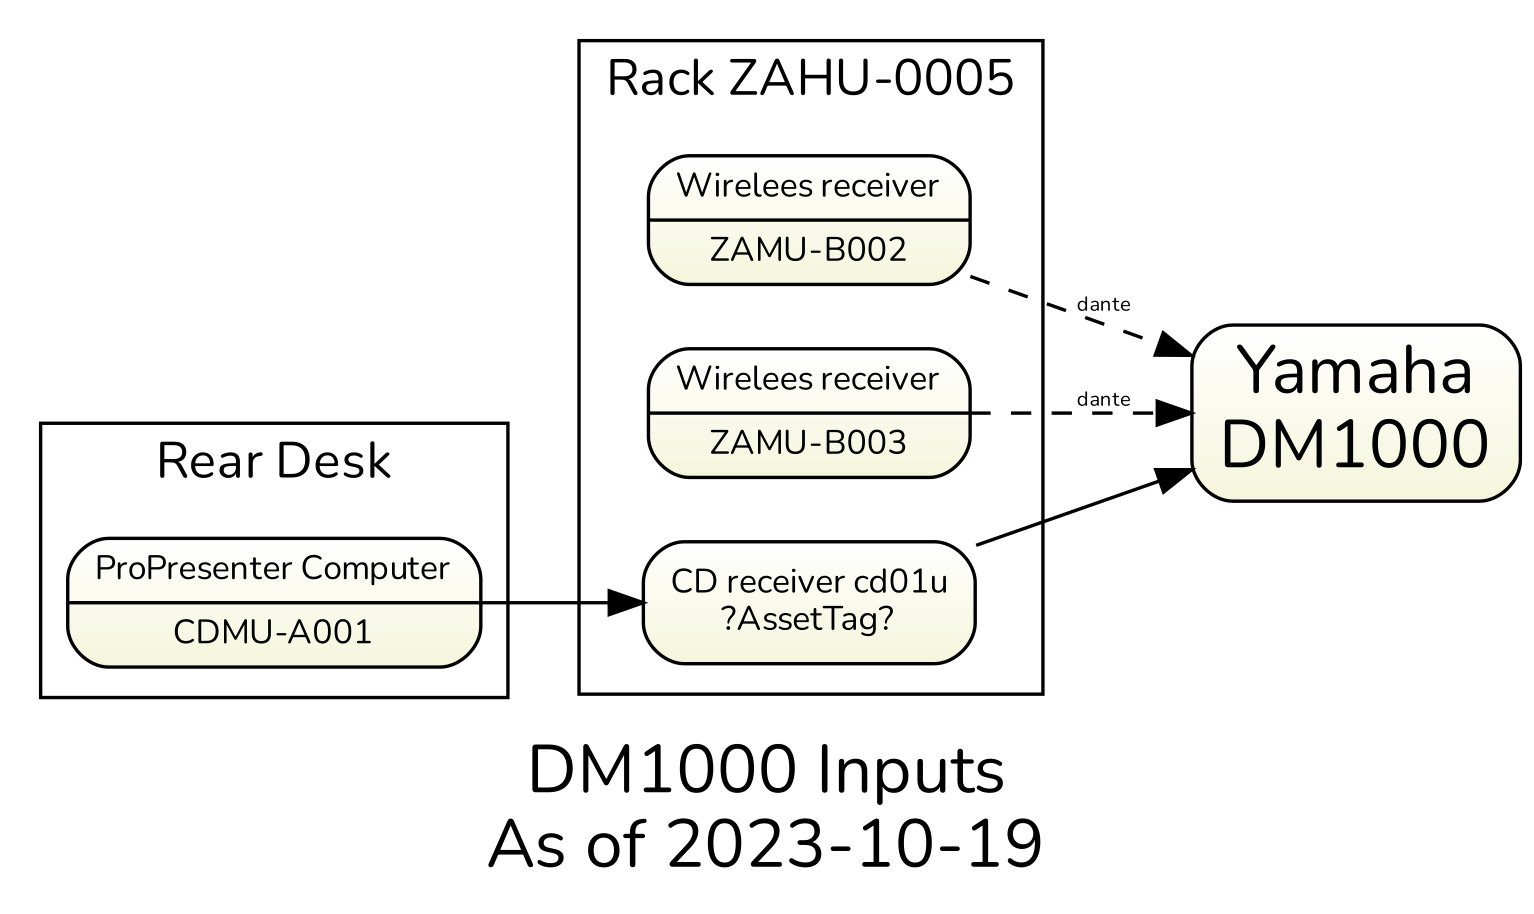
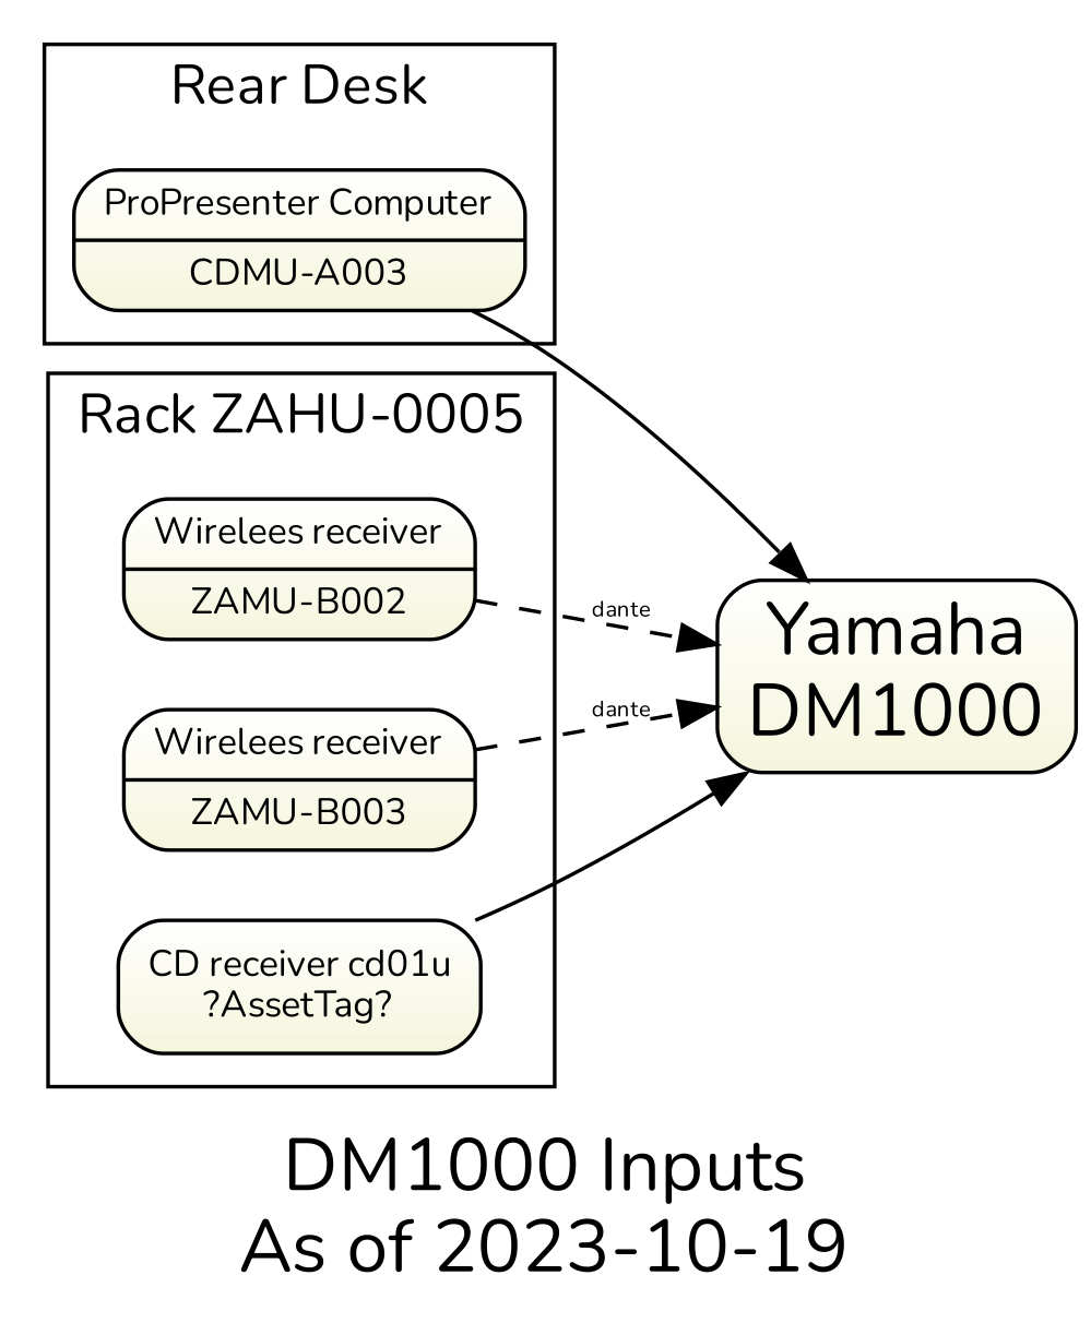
  digraph {
    fontname=Nunito
    fontsize=20
    label="DM1000 Inputs\nAs of 2023-10-19"
    rankdir=LR
    node [fillcolor="white:beige" fontname=Nunito fontsize=10 gradientangle=270 shape=Mrecord style=filled]
    edge [fontname=Nunito]
-   n1 [label="ProPresenter Computer|CDMU-A001"]
+   n1 [label="ProPresenter Computer|CDMU-A003"]
    n2 [label="Wirelees receiver|ZAMU-B002"]
    n3 [label="Wirelees receiver|ZAMU-B003"]
    n4 [label="CD receiver cd01u\n?AssetTag? "]
    n5 [fontsize=20 label="Yamaha\nDM1000"]
    subgraph cluster_1 {
      fontsize=15
      label="Rear Desk"
      n1
    }
    subgraph cluster_2 {
      fontsize=15
      label="Rack ZAHU-0005"
      n2
      n3
      n4
    }
-   n1 -> n4
+   n1 -> n5
    n2 -> n5 [fontsize=6 label=dante style=dashed]
    n3 -> n5 [fontsize=6 label=dante style=dashed]
    n4 -> n5
  }
